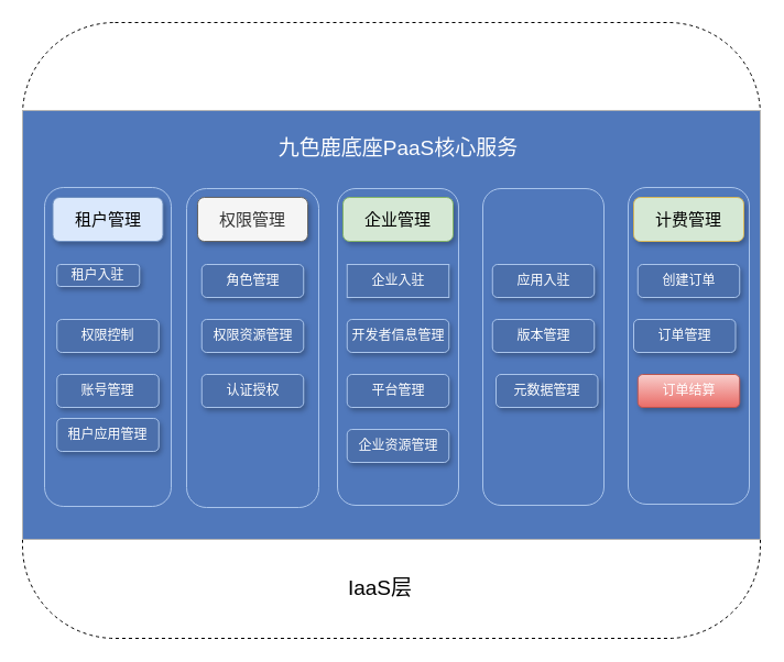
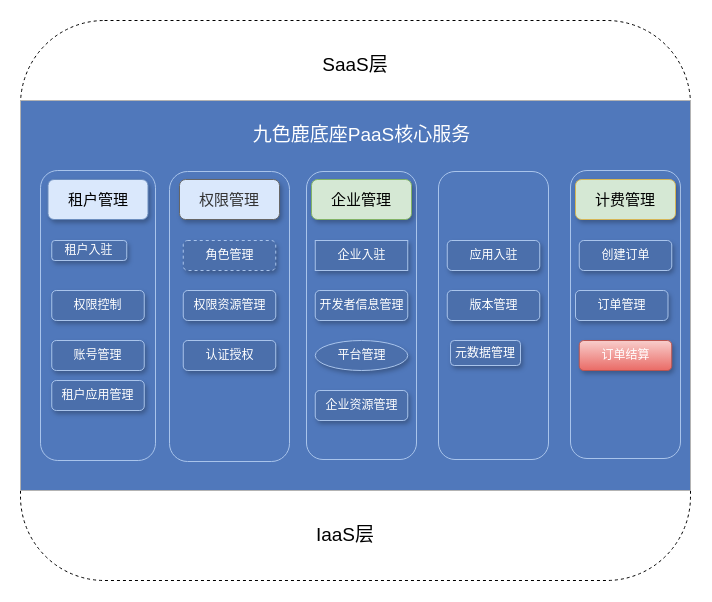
  <mxCell id="0" />
  <mxCell id="1" parent="0" />
  <mxCell id="2" value="" style="rounded=1;whiteSpace=wrap;html=1;dashed=1;fillColor=none;" vertex="1" parent="1"><mxGeometry x="20" y="20" width="670" height="560" as="geometry" /></mxCell>
  <mxCell id="3" value="" style="rounded=0;whiteSpace=wrap;html=1;fillColor=#5078BB;strokeColor=#B3B3B3;" vertex="1" parent="1"><mxGeometry x="20" y="100" width="670" height="390" as="geometry" /></mxCell>
  <mxCell id="4" value="" style="rounded=1;whiteSpace=wrap;html=1;fillColor=none;strokeColor=#A9C4EB;" vertex="1" parent="1"><mxGeometry x="438" y="171" width="110" height="288" as="geometry" /></mxCell>
  <mxCell id="5" value="" style="rounded=1;whiteSpace=wrap;html=1;fillColor=none;strokeColor=#A9C4EB;" vertex="1" parent="1"><mxGeometry x="306" y="171" width="110" height="288" as="geometry" /></mxCell>
  <mxCell id="6" value="" style="rounded=1;whiteSpace=wrap;html=1;fillColor=none;strokeColor=#A9C4EB;" vertex="1" parent="1"><mxGeometry x="169" y="171" width="120" height="290" as="geometry" /></mxCell>
  <mxCell id="7" value="" style="rounded=1;whiteSpace=wrap;html=1;fillColor=none;strokeColor=#A9C4EB;" vertex="1" parent="1"><mxGeometry x="40" y="170" width="115" height="290" as="geometry" /></mxCell>
  <mxCell id="8" value="&lt;font style=&quot;font-size: 19px&quot;&gt;IaaS层&lt;/font&gt;" style="text;html=1;strokeColor=none;fillColor=none;align=center;verticalAlign=middle;whiteSpace=wrap;rounded=0;shadow=1;dashed=1;" vertex="1" parent="1"><mxGeometry x="240" y="500" width="210" height="70" as="geometry" /></mxCell>
  <mxCell id="9" value="&lt;font style=&quot;font-size: 15px&quot;&gt;租户管理&lt;/font&gt;" style="rounded=1;whiteSpace=wrap;html=1;shadow=1;strokeColor=#6c8ebf;fillColor=#dae8fc;" vertex="1" parent="1"><mxGeometry x="47.5" y="179" width="100" height="40" as="geometry" /></mxCell>
- <mxCell id="10" value="&lt;font style=&quot;font-size: 15px&quot;&gt;权限管理&lt;/font&gt;" style="rounded=1;whiteSpace=wrap;html=1;shadow=1;strokeColor=#666666;fillColor=#f5f5f5;fontColor=#333333;" vertex="1" parent="1"><mxGeometry x="179" y="179" width="100" height="40" as="geometry" /></mxCell>
+ <mxCell id="10" value="&lt;font style=&quot;font-size: 15px&quot;&gt;权限管理&lt;/font&gt;" style="rounded=1;whiteSpace=wrap;html=1;shadow=1;strokeColor=#666666;fillColor=#dae8fc;fontColor=#333333;" vertex="1" parent="1"><mxGeometry x="179" y="179" width="100" height="40" as="geometry" /></mxCell>
+ <mxCell id="11" value="&lt;font style=&quot;font-size: 19px&quot;&gt;SaaS层&lt;/font&gt;" style="text;html=1;strokeColor=none;fillColor=none;align=center;verticalAlign=middle;whiteSpace=wrap;rounded=0;shadow=1;dashed=1;" vertex="1" parent="1"><mxGeometry x="250" y="30" width="210" height="70" as="geometry" /></mxCell>
  <mxCell id="12" value="&lt;font style=&quot;font-size: 19px&quot; color=&quot;#ffffff&quot;&gt;九色鹿底座PaaS核心服务&lt;/font&gt;" style="text;html=1;strokeColor=none;fillColor=none;align=center;verticalAlign=middle;whiteSpace=wrap;rounded=0;shadow=1;dashed=1;" vertex="1" parent="1"><mxGeometry x="243.5" y="110" width="235" height="50" as="geometry" /></mxCell>
  <mxCell id="13" value="&lt;font style=&quot;font-size: 15px&quot;&gt;企业管理&lt;/font&gt;" style="rounded=1;whiteSpace=wrap;html=1;shadow=1;strokeColor=#82b366;fillColor=#d5e8d4;" vertex="1" parent="1"><mxGeometry x="311" y="179" width="100" height="40" as="geometry" /></mxCell>
  <mxCell id="14" value="" style="rounded=1;whiteSpace=wrap;html=1;fillColor=none;strokeColor=#A9C4EB;" vertex="1" parent="1"><mxGeometry x="570" y="170" width="110" height="288" as="geometry" /></mxCell>
  <mxCell id="15" value="&lt;font style=&quot;font-size: 15px&quot;&gt;计费管理&lt;/font&gt;" style="rounded=1;whiteSpace=wrap;html=1;shadow=1;strokeColor=#d6b656;fillColor=#d5e8d4;" vertex="1" parent="1"><mxGeometry x="575" y="179" width="100" height="40" as="geometry" /></mxCell>
  <mxCell id="16" value="&lt;font color=&quot;#ffffff&quot;&gt;租户入驻&lt;/font&gt;" style="rounded=1;whiteSpace=wrap;html=1;shadow=1;strokeColor=#A9C4EB;fillColor=#4B6FAB;gradientColor=none;" vertex="1" parent="1"><mxGeometry x="51.25" y="240" width="75" height="20" as="geometry" /></mxCell>
  <mxCell id="17" value="&lt;font color=&quot;#ffffff&quot;&gt;权限控制&lt;/font&gt;" style="rounded=1;whiteSpace=wrap;html=1;shadow=1;strokeColor=#A9C4EB;fillColor=#4B6FAB;gradientColor=none;" vertex="1" parent="1"><mxGeometry x="51.25" y="290" width="92.5" height="30" as="geometry" /></mxCell>
  <mxCell id="18" value="&lt;font color=&quot;#ffffff&quot;&gt;账号管理&lt;/font&gt;" style="rounded=1;whiteSpace=wrap;html=1;shadow=1;strokeColor=#A9C4EB;fillColor=#4B6FAB;gradientColor=none;" vertex="1" parent="1"><mxGeometry x="51.25" y="340" width="92.5" height="30" as="geometry" /></mxCell>
  <mxCell id="19" value="&lt;font color=&quot;#ffffff&quot;&gt;认证授权&lt;/font&gt;" style="rounded=1;whiteSpace=wrap;html=1;shadow=1;strokeColor=#A9C4EB;fillColor=#4B6FAB;gradientColor=none;" vertex="1" parent="1"><mxGeometry x="182.75" y="340" width="92.5" height="30" as="geometry" /></mxCell>
- <mxCell id="20" value="&lt;font color=&quot;#ffffff&quot;&gt;角色管理&lt;/font&gt;" style="rounded=1;whiteSpace=wrap;html=1;shadow=1;strokeColor=#A9C4EB;fillColor=#4B6FAB;gradientColor=none;" vertex="1" parent="1"><mxGeometry x="182.75" y="240" width="92.5" height="30" as="geometry" /></mxCell>
+ <mxCell id="20" value="&lt;font color=&quot;#ffffff&quot;&gt;角色管理&lt;/font&gt;" style="rounded=1;whiteSpace=wrap;html=1;shadow=1;strokeColor=#A9C4EB;fillColor=#4B6FAB;gradientColor=none;dashed=1;" vertex="1" parent="1"><mxGeometry x="182.75" y="240" width="92.5" height="30" as="geometry" /></mxCell>
  <mxCell id="21" value="&lt;font color=&quot;#ffffff&quot;&gt;权限资源管理&lt;/font&gt;" style="rounded=1;whiteSpace=wrap;html=1;shadow=1;strokeColor=#A9C4EB;fillColor=#4B6FAB;gradientColor=none;" vertex="1" parent="1"><mxGeometry x="182.75" y="290" width="92.5" height="30" as="geometry" /></mxCell>
  <mxCell id="22" value="&lt;font color=&quot;#ffffff&quot;&gt;企业入驻&lt;/font&gt;" style="whiteSpace=wrap;html=1;shadow=1;strokeColor=#A9C4EB;fillColor=#4B6FAB;gradientColor=none;rounded=0;" vertex="1" parent="1"><mxGeometry x="314.75" y="240" width="92.5" height="30" as="geometry" /></mxCell>
  <mxCell id="23" value="&lt;font color=&quot;#ffffff&quot;&gt;开发者信息管理&lt;/font&gt;" style="rounded=1;whiteSpace=wrap;html=1;shadow=1;strokeColor=#A9C4EB;fillColor=#4B6FAB;gradientColor=none;" vertex="1" parent="1"><mxGeometry x="314.75" y="290" width="92.5" height="30" as="geometry" /></mxCell>
- <mxCell id="24" value="&lt;font color=&quot;#ffffff&quot;&gt;平台管理&lt;/font&gt;" style="rounded=1;whiteSpace=wrap;html=1;shadow=1;strokeColor=#A9C4EB;fillColor=#4B6FAB;gradientColor=none;" vertex="1" parent="1"><mxGeometry x="314.75" y="340" width="92.5" height="30" as="geometry" /></mxCell>
+ <mxCell id="24" value="&lt;font color=&quot;#ffffff&quot;&gt;平台管理&lt;/font&gt;" style="ellipse;whiteSpace=wrap;html=1;shadow=1;strokeColor=#A9C4EB;fillColor=#4B6FAB;gradientColor=none;" vertex="1" parent="1"><mxGeometry x="314.75" y="340" width="92.5" height="30" as="geometry" /></mxCell>
  <mxCell id="25" value="&lt;font color=&quot;#ffffff&quot;&gt;应用入驻&lt;/font&gt;" style="rounded=1;whiteSpace=wrap;html=1;shadow=1;strokeColor=#A9C4EB;fillColor=#4B6FAB;gradientColor=none;" vertex="1" parent="1"><mxGeometry x="446.75" y="240" width="92.5" height="30" as="geometry" /></mxCell>
  <mxCell id="26" value="&lt;font color=&quot;#ffffff&quot;&gt;创建订单&lt;/font&gt;" style="rounded=1;whiteSpace=wrap;html=1;shadow=1;strokeColor=#A9C4EB;fillColor=#4B6FAB;gradientColor=none;" vertex="1" parent="1"><mxGeometry x="578.75" y="240" width="92.5" height="30" as="geometry" /></mxCell>
  <mxCell id="27" value="&lt;font color=&quot;#ffffff&quot;&gt;版本管理&lt;/font&gt;" style="rounded=1;whiteSpace=wrap;html=1;shadow=1;strokeColor=#A9C4EB;fillColor=#4B6FAB;gradientColor=none;" vertex="1" parent="1"><mxGeometry x="446.75" y="290" width="92.5" height="30" as="geometry" /></mxCell>
  <mxCell id="28" value="&lt;font color=&quot;#ffffff&quot;&gt;订单结算&lt;/font&gt;" style="rounded=1;whiteSpace=wrap;html=1;shadow=1;strokeColor=#b85450;fillColor=#f8cecc;gradientColor=#ea6b66;" vertex="1" parent="1"><mxGeometry x="578.75" y="340" width="92.5" height="30" as="geometry" /></mxCell>
  <mxCell id="29" value="&lt;font color=&quot;#ffffff&quot;&gt;租户应用管理&lt;/font&gt;" style="rounded=1;whiteSpace=wrap;html=1;shadow=1;strokeColor=#A9C4EB;fillColor=#4B6FAB;gradientColor=none;" vertex="1" parent="1"><mxGeometry x="51.25" y="380" width="92.5" height="30" as="geometry" /></mxCell>
  <mxCell id="30" value="&lt;font color=&quot;#ffffff&quot;&gt;企业资源管理&lt;/font&gt;" style="rounded=1;whiteSpace=wrap;html=1;shadow=1;strokeColor=#A9C4EB;fillColor=#4B6FAB;gradientColor=none;" vertex="1" parent="1"><mxGeometry x="314.75" y="390" width="92.5" height="30" as="geometry" /></mxCell>
- <mxCell id="31" value="&lt;font color=&quot;#ffffff&quot;&gt;元数据管理&lt;/font&gt;" style="rounded=1;whiteSpace=wrap;html=1;shadow=1;strokeColor=#A9C4EB;fillColor=#4B6FAB;gradientColor=none;" vertex="1" parent="1"><mxGeometry x="450" y="340" width="92.5" height="30" as="geometry" /></mxCell>
+ <mxCell id="31" value="&lt;font color=&quot;#ffffff&quot;&gt;元数据管理&lt;/font&gt;" style="rounded=1;whiteSpace=wrap;html=1;shadow=1;strokeColor=#A9C4EB;fillColor=#4B6FAB;gradientColor=none;" vertex="1" parent="1"><mxGeometry x="450" y="340" width="70" height="25" as="geometry" /></mxCell>
  <mxCell id="32" value="&lt;font color=&quot;#ffffff&quot;&gt;订单管理&lt;/font&gt;" style="rounded=1;whiteSpace=wrap;html=1;shadow=1;strokeColor=#A9C4EB;fillColor=#4B6FAB;gradientColor=none;" vertex="1" parent="1"><mxGeometry x="575" y="290" width="92.5" height="30" as="geometry" /></mxCell>
